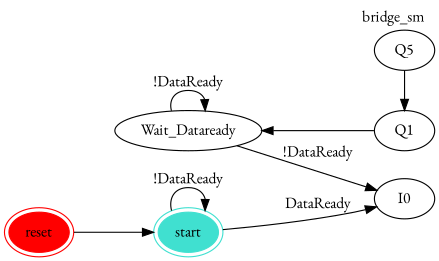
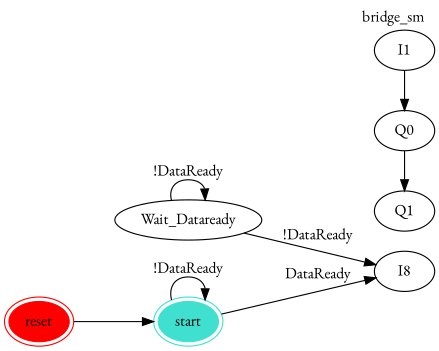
  digraph {
    fontname="EB Garamond"
    label=bridge_sm
    labeljust=right
    labelloc=top
    rankdir=LR
    node [fontname="EB Garamond"]
    edge [fontname="EB Garamond"]
    start [color=turquoise peripheries=2 style=filled]
    Wait_Dataready
-   I0
-   Q0 [label=Q5]
+   I0 [label=I8]
+   I1
+   Q0
    Q1
    reset [color=red peripheries=2 style=filled]
    subgraph sub_1 {
      rank=same
      start
      Wait_Dataready
    }
    subgraph sub_2 {
      rank=same
      I0
+     I1
      Q0
      Q1
    }
    start -> start [label="!DataReady"]
    start -> I0 [label=" DataReady "]
    Wait_Dataready -> Wait_Dataready [label=" !DataReady "]
    Wait_Dataready -> I0 [label="!DataReady"]
+   I1 -> Q0
    Q0 -> Q1
-   Q1 -> Wait_Dataready
    reset -> start
  }
